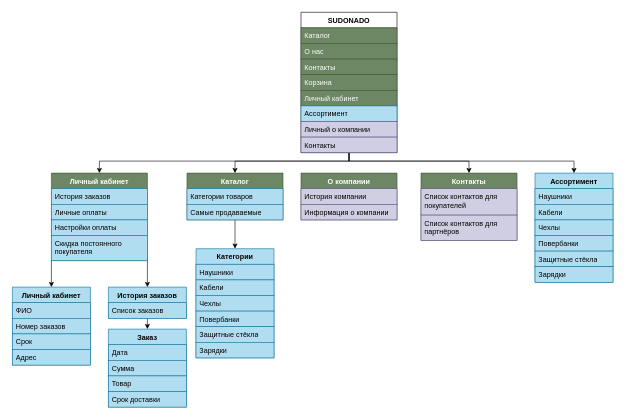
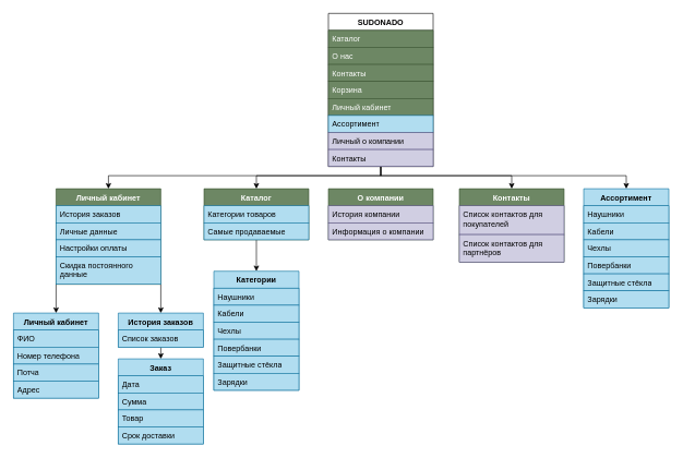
  <mxCell id="0" />
  <mxCell id="1" parent="0" />
  <mxCell id="2" style="edgeStyle=orthogonalEdgeStyle;rounded=0;orthogonalLoop=1;jettySize=auto;html=1;exitX=0.5;exitY=1;exitDx=0;exitDy=0;entryX=0.5;entryY=0;entryDx=0;entryDy=0;" parent="1" source="6" target="49" edge="1"><mxGeometry relative="1" as="geometry"><Array as="points"><mxPoint x="581" y="268" /><mxPoint x="391" y="268" /></Array></mxGeometry></mxCell>
  <mxCell id="3" style="edgeStyle=orthogonalEdgeStyle;rounded=0;orthogonalLoop=1;jettySize=auto;html=1;exitX=0.5;exitY=1;exitDx=0;exitDy=0;entryX=0.5;entryY=0;entryDx=0;entryDy=0;" parent="1" source="6" target="17" edge="1"><mxGeometry relative="1" as="geometry"><Array as="points"><mxPoint x="581" y="268" /><mxPoint x="165" y="268" /></Array></mxGeometry></mxCell>
  <mxCell id="4" style="edgeStyle=orthogonalEdgeStyle;rounded=0;orthogonalLoop=1;jettySize=auto;html=1;exitX=0.5;exitY=1;exitDx=0;exitDy=0;entryX=0.5;entryY=0;entryDx=0;entryDy=0;" parent="1" source="6" target="45" edge="1"><mxGeometry relative="1" as="geometry"><Array as="points"><mxPoint x="581" y="268" /><mxPoint x="781" y="268" /></Array></mxGeometry></mxCell>
  <mxCell id="5" style="edgeStyle=orthogonalEdgeStyle;rounded=0;orthogonalLoop=1;jettySize=auto;html=1;exitX=0.5;exitY=1;exitDx=0;exitDy=0;entryX=0.5;entryY=0;entryDx=0;entryDy=0;" parent="1" source="6" target="52" edge="1"><mxGeometry relative="1" as="geometry"><Array as="points"><mxPoint x="581" y="268" /><mxPoint x="956" y="268" /></Array></mxGeometry></mxCell>
  <mxCell id="6" value="SUDONADO" style="swimlane;fontStyle=1;align=center;verticalAlign=top;childLayout=stackLayout;horizontal=1;startSize=26;horizontalStack=0;resizeParent=1;resizeParentMax=0;resizeLast=0;collapsible=1;marginBottom=0;whiteSpace=wrap;html=1;" parent="1" vertex="1"><mxGeometry x="501" y="20" width="160" height="234" as="geometry" /></mxCell>
  <mxCell id="7" value="Каталог" style="text;strokeColor=#3A5431;fillColor=#6d8764;align=left;verticalAlign=top;spacingLeft=4;spacingRight=4;overflow=hidden;rotatable=0;points=[[0,0.5],[1,0.5]];portConstraint=eastwest;whiteSpace=wrap;html=1;labelBackgroundColor=none;fontColor=#ffffff;" parent="6" vertex="1"><mxGeometry y="26" width="160" height="26" as="geometry" /></mxCell>
  <mxCell id="8" value="О нас" style="text;strokeColor=#3A5431;fillColor=#6d8764;align=left;verticalAlign=top;spacingLeft=4;spacingRight=4;overflow=hidden;rotatable=0;points=[[0,0.5],[1,0.5]];portConstraint=eastwest;whiteSpace=wrap;labelBackgroundColor=none;labelBorderColor=none;html=1;fontColor=#ffffff;" parent="6" vertex="1"><mxGeometry y="52" width="160" height="26" as="geometry" /></mxCell>
  <mxCell id="9" value="Контакты" style="text;strokeColor=#3A5431;fillColor=#6d8764;align=left;verticalAlign=top;spacingLeft=4;spacingRight=4;overflow=hidden;rotatable=0;points=[[0,0.5],[1,0.5]];portConstraint=eastwest;whiteSpace=wrap;html=1;labelBackgroundColor=none;fontColor=#ffffff;" parent="6" vertex="1"><mxGeometry y="78" width="160" height="26" as="geometry" /></mxCell>
  <mxCell id="10" value="Корзина" style="text;strokeColor=#3A5431;fillColor=#6d8764;align=left;verticalAlign=top;spacingLeft=4;spacingRight=4;overflow=hidden;rotatable=0;points=[[0,0.5],[1,0.5]];portConstraint=eastwest;whiteSpace=wrap;labelBackgroundColor=none;labelBorderColor=none;html=1;fontColor=#ffffff;" parent="6" vertex="1"><mxGeometry y="104" width="160" height="26" as="geometry" /></mxCell>
  <mxCell id="11" value="Личный кабинет" style="text;strokeColor=#3A5431;fillColor=#6d8764;align=left;verticalAlign=top;spacingLeft=4;spacingRight=4;overflow=hidden;rotatable=0;points=[[0,0.5],[1,0.5]];portConstraint=eastwest;whiteSpace=wrap;labelBackgroundColor=none;labelBorderColor=none;html=1;fontColor=#ffffff;" parent="6" vertex="1"><mxGeometry y="130" width="160" height="26" as="geometry" /></mxCell>
  <mxCell id="12" value="Ассортимент" style="text;strokeColor=#10739e;fillColor=#b1ddf0;align=left;verticalAlign=top;spacingLeft=4;spacingRight=4;overflow=hidden;rotatable=0;points=[[0,0.5],[1,0.5]];portConstraint=eastwest;whiteSpace=wrap;html=1;" parent="6" vertex="1"><mxGeometry y="156" width="160" height="26" as="geometry" /></mxCell>
  <mxCell id="13" value="Личный о компании" style="text;strokeColor=#56517e;fillColor=#d0cee2;align=left;verticalAlign=top;spacingLeft=4;spacingRight=4;overflow=hidden;rotatable=0;points=[[0,0.5],[1,0.5]];portConstraint=eastwest;whiteSpace=wrap;html=1;" parent="6" vertex="1"><mxGeometry y="182" width="160" height="26" as="geometry" /></mxCell>
  <mxCell id="14" value="Контакты" style="text;strokeColor=#56517e;fillColor=#d0cee2;align=left;verticalAlign=top;spacingLeft=4;spacingRight=4;overflow=hidden;rotatable=0;points=[[0,0.5],[1,0.5]];portConstraint=eastwest;whiteSpace=wrap;html=1;" parent="6" vertex="1"><mxGeometry y="208" width="160" height="26" as="geometry" /></mxCell>
  <mxCell id="15" style="edgeStyle=orthogonalEdgeStyle;rounded=0;orthogonalLoop=1;jettySize=auto;html=1;exitX=1;exitY=1;exitDx=0;exitDy=0;entryX=0.5;entryY=0;entryDx=0;entryDy=0;" parent="1" source="17" target="28" edge="1"><mxGeometry relative="1" as="geometry" /></mxCell>
  <mxCell id="16" style="edgeStyle=orthogonalEdgeStyle;rounded=0;orthogonalLoop=1;jettySize=auto;html=1;exitX=0;exitY=1;exitDx=0;exitDy=0;entryX=0.5;entryY=0;entryDx=0;entryDy=0;" parent="1" source="17" target="22" edge="1"><mxGeometry relative="1" as="geometry" /></mxCell>
  <mxCell id="17" value="Личный кабинет" style="swimlane;fontStyle=1;align=center;verticalAlign=top;childLayout=stackLayout;horizontal=1;startSize=26;horizontalStack=0;resizeParent=1;resizeParentMax=0;resizeLast=0;collapsible=1;marginBottom=0;whiteSpace=wrap;html=1;fillColor=#6d8764;strokeColor=#3A5431;fontColor=#ffffff;" parent="1" vertex="1"><mxGeometry x="85" y="288" width="160" height="146" as="geometry" /></mxCell>
  <mxCell id="18" value="История заказов" style="text;strokeColor=#10739e;fillColor=#b1ddf0;align=left;verticalAlign=top;spacingLeft=4;spacingRight=4;overflow=hidden;rotatable=0;points=[[0,0.5],[1,0.5]];portConstraint=eastwest;whiteSpace=wrap;html=1;" parent="17" vertex="1"><mxGeometry y="26" width="160" height="26" as="geometry" /></mxCell>
- <mxCell id="19" value="Личные оплаты" style="text;strokeColor=#10739e;fillColor=#b1ddf0;align=left;verticalAlign=top;spacingLeft=4;spacingRight=4;overflow=hidden;rotatable=0;points=[[0,0.5],[1,0.5]];portConstraint=eastwest;whiteSpace=wrap;html=1;" parent="17" vertex="1"><mxGeometry y="52" width="160" height="26" as="geometry" /></mxCell>
+ <mxCell id="19" value="Личные данные" style="text;strokeColor=#10739e;fillColor=#b1ddf0;align=left;verticalAlign=top;spacingLeft=4;spacingRight=4;overflow=hidden;rotatable=0;points=[[0,0.5],[1,0.5]];portConstraint=eastwest;whiteSpace=wrap;html=1;" parent="17" vertex="1"><mxGeometry y="52" width="160" height="26" as="geometry" /></mxCell>
  <mxCell id="20" value="&lt;div&gt;Настройки оплаты&lt;/div&gt;&lt;div&gt;&lt;br&gt;&lt;/div&gt;" style="text;strokeColor=#10739e;fillColor=#b1ddf0;align=left;verticalAlign=top;spacingLeft=4;spacingRight=4;overflow=hidden;rotatable=0;points=[[0,0.5],[1,0.5]];portConstraint=eastwest;whiteSpace=wrap;html=1;" parent="17" vertex="1"><mxGeometry y="78" width="160" height="26" as="geometry" /></mxCell>
- <mxCell id="21" value="&lt;div&gt;Скидка постоянного покупателя&lt;/div&gt;&lt;div&gt;&lt;br&gt;&lt;/div&gt;" style="text;strokeColor=#10739e;fillColor=#b1ddf0;align=left;verticalAlign=top;spacingLeft=4;spacingRight=4;overflow=hidden;rotatable=0;points=[[0,0.5],[1,0.5]];portConstraint=eastwest;whiteSpace=wrap;html=1;" parent="17" vertex="1"><mxGeometry y="104" width="160" height="42" as="geometry" /></mxCell>
+ <mxCell id="21" value="&lt;div&gt;Скидка постоянного данные&lt;/div&gt;&lt;div&gt;&lt;br&gt;&lt;/div&gt;" style="text;strokeColor=#10739e;fillColor=#b1ddf0;align=left;verticalAlign=top;spacingLeft=4;spacingRight=4;overflow=hidden;rotatable=0;points=[[0,0.5],[1,0.5]];portConstraint=eastwest;whiteSpace=wrap;html=1;" parent="17" vertex="1"><mxGeometry y="104" width="160" height="42" as="geometry" /></mxCell>
  <mxCell id="22" value="Личный кабинет" style="swimlane;fontStyle=1;align=center;verticalAlign=top;childLayout=stackLayout;horizontal=1;startSize=26;horizontalStack=0;resizeParent=1;resizeParentMax=0;resizeLast=0;collapsible=1;marginBottom=0;whiteSpace=wrap;html=1;fillColor=#b1ddf0;strokeColor=#10739e;" parent="1" vertex="1"><mxGeometry x="20" y="478" width="130" height="130" as="geometry" /></mxCell>
  <mxCell id="23" value="ФИО" style="text;strokeColor=#10739e;fillColor=#b1ddf0;align=left;verticalAlign=top;spacingLeft=4;spacingRight=4;overflow=hidden;rotatable=0;points=[[0,0.5],[1,0.5]];portConstraint=eastwest;whiteSpace=wrap;html=1;" parent="22" vertex="1"><mxGeometry y="26" width="130" height="26" as="geometry" /></mxCell>
- <mxCell id="24" value="Номер заказов" style="text;strokeColor=#10739e;fillColor=#b1ddf0;align=left;verticalAlign=top;spacingLeft=4;spacingRight=4;overflow=hidden;rotatable=0;points=[[0,0.5],[1,0.5]];portConstraint=eastwest;whiteSpace=wrap;html=1;" parent="22" vertex="1"><mxGeometry y="52" width="130" height="26" as="geometry" /></mxCell>
- <mxCell id="25" value="&lt;div&gt;Срок&lt;/div&gt;&lt;div&gt;&lt;br&gt;&lt;/div&gt;" style="text;strokeColor=#10739e;fillColor=#b1ddf0;align=left;verticalAlign=top;spacingLeft=4;spacingRight=4;overflow=hidden;rotatable=0;points=[[0,0.5],[1,0.5]];portConstraint=eastwest;whiteSpace=wrap;html=1;" parent="22" vertex="1"><mxGeometry y="78" width="130" height="26" as="geometry" /></mxCell>
+ <mxCell id="24" value="Номер телефона" style="text;strokeColor=#10739e;fillColor=#b1ddf0;align=left;verticalAlign=top;spacingLeft=4;spacingRight=4;overflow=hidden;rotatable=0;points=[[0,0.5],[1,0.5]];portConstraint=eastwest;whiteSpace=wrap;html=1;" parent="22" vertex="1"><mxGeometry y="52" width="130" height="26" as="geometry" /></mxCell>
+ <mxCell id="25" value="&lt;div&gt;Потча&lt;/div&gt;&lt;div&gt;&lt;br&gt;&lt;/div&gt;" style="text;strokeColor=#10739e;fillColor=#b1ddf0;align=left;verticalAlign=top;spacingLeft=4;spacingRight=4;overflow=hidden;rotatable=0;points=[[0,0.5],[1,0.5]];portConstraint=eastwest;whiteSpace=wrap;html=1;" parent="22" vertex="1"><mxGeometry y="78" width="130" height="26" as="geometry" /></mxCell>
  <mxCell id="26" value="Адрес" style="text;strokeColor=#10739e;fillColor=#b1ddf0;align=left;verticalAlign=top;spacingLeft=4;spacingRight=4;overflow=hidden;rotatable=0;points=[[0,0.5],[1,0.5]];portConstraint=eastwest;whiteSpace=wrap;html=1;" parent="22" vertex="1"><mxGeometry y="104" width="130" height="26" as="geometry" /></mxCell>
  <mxCell id="27" style="edgeStyle=orthogonalEdgeStyle;rounded=0;orthogonalLoop=1;jettySize=auto;html=1;exitX=0.5;exitY=1;exitDx=0;exitDy=0;entryX=0.5;entryY=0;entryDx=0;entryDy=0;" parent="1" source="28" target="30" edge="1"><mxGeometry relative="1" as="geometry" /></mxCell>
  <mxCell id="28" value="&lt;div&gt;История заказов&lt;/div&gt;&lt;div&gt;&lt;br&gt;&lt;/div&gt;" style="swimlane;fontStyle=1;align=center;verticalAlign=top;childLayout=stackLayout;horizontal=1;startSize=26;horizontalStack=0;resizeParent=1;resizeParentMax=0;resizeLast=0;collapsible=1;marginBottom=0;whiteSpace=wrap;html=1;fillColor=#b1ddf0;strokeColor=#10739e;" parent="1" vertex="1"><mxGeometry x="180" y="478" width="130" height="52" as="geometry" /></mxCell>
  <mxCell id="29" value="Список заказов" style="text;strokeColor=#10739e;fillColor=#b1ddf0;align=left;verticalAlign=top;spacingLeft=4;spacingRight=4;overflow=hidden;rotatable=0;points=[[0,0.5],[1,0.5]];portConstraint=eastwest;whiteSpace=wrap;html=1;" parent="28" vertex="1"><mxGeometry y="26" width="130" height="26" as="geometry" /></mxCell>
  <mxCell id="30" value="Заказ" style="swimlane;fontStyle=1;align=center;verticalAlign=top;childLayout=stackLayout;horizontal=1;startSize=26;horizontalStack=0;resizeParent=1;resizeParentMax=0;resizeLast=0;collapsible=1;marginBottom=0;whiteSpace=wrap;html=1;fillColor=#b1ddf0;strokeColor=#10739e;" parent="1" vertex="1"><mxGeometry x="180" y="548" width="130" height="130" as="geometry" /></mxCell>
  <mxCell id="31" value="Дата" style="text;strokeColor=#10739e;fillColor=#b1ddf0;align=left;verticalAlign=top;spacingLeft=4;spacingRight=4;overflow=hidden;rotatable=0;points=[[0,0.5],[1,0.5]];portConstraint=eastwest;whiteSpace=wrap;html=1;" parent="30" vertex="1"><mxGeometry y="26" width="130" height="26" as="geometry" /></mxCell>
  <mxCell id="32" value="Сумма" style="text;strokeColor=#10739e;fillColor=#b1ddf0;align=left;verticalAlign=top;spacingLeft=4;spacingRight=4;overflow=hidden;rotatable=0;points=[[0,0.5],[1,0.5]];portConstraint=eastwest;whiteSpace=wrap;html=1;" parent="30" vertex="1"><mxGeometry y="52" width="130" height="26" as="geometry" /></mxCell>
  <mxCell id="33" value="Товар" style="text;strokeColor=#10739e;fillColor=#b1ddf0;align=left;verticalAlign=top;spacingLeft=4;spacingRight=4;overflow=hidden;rotatable=0;points=[[0,0.5],[1,0.5]];portConstraint=eastwest;whiteSpace=wrap;html=1;" parent="30" vertex="1"><mxGeometry y="78" width="130" height="26" as="geometry" /></mxCell>
  <mxCell id="34" value="Срок доставки" style="text;strokeColor=#10739e;fillColor=#b1ddf0;align=left;verticalAlign=top;spacingLeft=4;spacingRight=4;overflow=hidden;rotatable=0;points=[[0,0.5],[1,0.5]];portConstraint=eastwest;whiteSpace=wrap;html=1;" parent="30" vertex="1"><mxGeometry y="104" width="130" height="26" as="geometry" /></mxCell>
  <mxCell id="35" value="Категории" style="swimlane;fontStyle=1;align=center;verticalAlign=top;childLayout=stackLayout;horizontal=1;startSize=26;horizontalStack=0;resizeParent=1;resizeParentMax=0;resizeLast=0;collapsible=1;marginBottom=0;whiteSpace=wrap;html=1;fillColor=#b1ddf0;strokeColor=#10739e;" parent="1" vertex="1"><mxGeometry x="326" y="414" width="130" height="182" as="geometry" /></mxCell>
  <mxCell id="36" value="Наушники" style="text;strokeColor=#10739e;fillColor=#b1ddf0;align=left;verticalAlign=top;spacingLeft=4;spacingRight=4;overflow=hidden;rotatable=0;points=[[0,0.5],[1,0.5]];portConstraint=eastwest;whiteSpace=wrap;html=1;" parent="35" vertex="1"><mxGeometry y="26" width="130" height="26" as="geometry" /></mxCell>
  <mxCell id="37" value="Кабели" style="text;strokeColor=#10739e;fillColor=#b1ddf0;align=left;verticalAlign=top;spacingLeft=4;spacingRight=4;overflow=hidden;rotatable=0;points=[[0,0.5],[1,0.5]];portConstraint=eastwest;whiteSpace=wrap;html=1;" parent="35" vertex="1"><mxGeometry y="52" width="130" height="26" as="geometry" /></mxCell>
  <mxCell id="38" value="Чехлы" style="text;strokeColor=#10739e;fillColor=#b1ddf0;align=left;verticalAlign=top;spacingLeft=4;spacingRight=4;overflow=hidden;rotatable=0;points=[[0,0.5],[1,0.5]];portConstraint=eastwest;whiteSpace=wrap;html=1;" parent="35" vertex="1"><mxGeometry y="78" width="130" height="26" as="geometry" /></mxCell>
  <mxCell id="39" value="Повербанки" style="text;strokeColor=#10739e;fillColor=#b1ddf0;align=left;verticalAlign=top;spacingLeft=4;spacingRight=4;overflow=hidden;rotatable=0;points=[[0,0.5],[1,0.5]];portConstraint=eastwest;whiteSpace=wrap;html=1;" parent="35" vertex="1"><mxGeometry y="104" width="130" height="26" as="geometry" /></mxCell>
  <mxCell id="40" value="Защитные стёкла" style="text;strokeColor=#10739e;fillColor=#b1ddf0;align=left;verticalAlign=top;spacingLeft=4;spacingRight=4;overflow=hidden;rotatable=0;points=[[0,0.5],[1,0.5]];portConstraint=eastwest;whiteSpace=wrap;html=1;" parent="35" vertex="1"><mxGeometry y="130" width="130" height="26" as="geometry" /></mxCell>
  <mxCell id="41" value="&lt;div&gt;Зарядки&lt;/div&gt;&lt;div&gt;&lt;br&gt;&lt;/div&gt;" style="text;strokeColor=#10739e;fillColor=#b1ddf0;align=left;verticalAlign=top;spacingLeft=4;spacingRight=4;overflow=hidden;rotatable=0;points=[[0,0.5],[1,0.5]];portConstraint=eastwest;whiteSpace=wrap;html=1;" parent="35" vertex="1"><mxGeometry y="156" width="130" height="26" as="geometry" /></mxCell>
  <mxCell id="42" value="О компании" style="swimlane;fontStyle=1;align=center;verticalAlign=top;childLayout=stackLayout;horizontal=1;startSize=26;horizontalStack=0;resizeParent=1;resizeParentMax=0;resizeLast=0;collapsible=1;marginBottom=0;whiteSpace=wrap;html=1;fillColor=#6d8764;strokeColor=#3A5431;fontColor=#ffffff;" parent="1" vertex="1"><mxGeometry x="501" y="288" width="160" height="78" as="geometry" /></mxCell>
  <mxCell id="43" value="История компании" style="text;strokeColor=#56517e;fillColor=#d0cee2;align=left;verticalAlign=top;spacingLeft=4;spacingRight=4;overflow=hidden;rotatable=0;points=[[0,0.5],[1,0.5]];portConstraint=eastwest;whiteSpace=wrap;html=1;" parent="42" vertex="1"><mxGeometry y="26" width="160" height="26" as="geometry" /></mxCell>
  <mxCell id="44" value="Информация о компании" style="text;strokeColor=#56517e;fillColor=#d0cee2;align=left;verticalAlign=top;spacingLeft=4;spacingRight=4;overflow=hidden;rotatable=0;points=[[0,0.5],[1,0.5]];portConstraint=eastwest;whiteSpace=wrap;html=1;" parent="42" vertex="1"><mxGeometry y="52" width="160" height="26" as="geometry" /></mxCell>
  <mxCell id="45" value="Контакты" style="swimlane;fontStyle=1;align=center;verticalAlign=top;childLayout=stackLayout;horizontal=1;startSize=26;horizontalStack=0;resizeParent=1;resizeParentMax=0;resizeLast=0;collapsible=1;marginBottom=0;whiteSpace=wrap;html=1;fillColor=#6d8764;strokeColor=#3A5431;fontColor=#ffffff;" parent="1" vertex="1"><mxGeometry x="701" y="288" width="160" height="112" as="geometry" /></mxCell>
  <mxCell id="46" value="Список контактов для покупателей" style="text;strokeColor=#56517e;fillColor=#d0cee2;align=left;verticalAlign=top;spacingLeft=4;spacingRight=4;overflow=hidden;rotatable=0;points=[[0,0.5],[1,0.5]];portConstraint=eastwest;whiteSpace=wrap;html=1;" parent="45" vertex="1"><mxGeometry y="26" width="160" height="44" as="geometry" /></mxCell>
  <mxCell id="47" value="Список контактов для партнёров" style="text;strokeColor=#56517e;fillColor=#d0cee2;align=left;verticalAlign=top;spacingLeft=4;spacingRight=4;overflow=hidden;rotatable=0;points=[[0,0.5],[1,0.5]];portConstraint=eastwest;whiteSpace=wrap;html=1;" parent="45" vertex="1"><mxGeometry y="70" width="160" height="42" as="geometry" /></mxCell>
  <mxCell id="48" style="edgeStyle=orthogonalEdgeStyle;rounded=0;orthogonalLoop=1;jettySize=auto;html=1;exitX=0.5;exitY=1;exitDx=0;exitDy=0;entryX=0.5;entryY=0;entryDx=0;entryDy=0;" parent="1" source="49" target="35" edge="1"><mxGeometry relative="1" as="geometry" /></mxCell>
  <mxCell id="49" value="Каталог" style="swimlane;fontStyle=1;align=center;verticalAlign=top;childLayout=stackLayout;horizontal=1;startSize=26;horizontalStack=0;resizeParent=1;resizeParentMax=0;resizeLast=0;collapsible=1;marginBottom=0;whiteSpace=wrap;html=1;fillColor=#6d8764;strokeColor=#3A5431;fontColor=#ffffff;" parent="1" vertex="1"><mxGeometry x="311" y="288" width="160" height="78" as="geometry" /></mxCell>
  <mxCell id="50" value="Категории товаров" style="text;strokeColor=#10739e;fillColor=#b1ddf0;align=left;verticalAlign=top;spacingLeft=4;spacingRight=4;overflow=hidden;rotatable=0;points=[[0,0.5],[1,0.5]];portConstraint=eastwest;whiteSpace=wrap;html=1;" parent="49" vertex="1"><mxGeometry y="26" width="160" height="26" as="geometry" /></mxCell>
  <mxCell id="51" value="Самые продаваемые" style="text;strokeColor=#10739e;fillColor=#b1ddf0;align=left;verticalAlign=top;spacingLeft=4;spacingRight=4;overflow=hidden;rotatable=0;points=[[0,0.5],[1,0.5]];portConstraint=eastwest;whiteSpace=wrap;html=1;" parent="49" vertex="1"><mxGeometry y="52" width="160" height="26" as="geometry" /></mxCell>
  <mxCell id="52" value="Ассортимент&lt;br&gt;" style="swimlane;fontStyle=1;align=center;verticalAlign=top;childLayout=stackLayout;horizontal=1;startSize=26;horizontalStack=0;resizeParent=1;resizeParentMax=0;resizeLast=0;collapsible=1;marginBottom=0;whiteSpace=wrap;html=1;fillColor=#b1ddf0;strokeColor=#10739e;" parent="1" vertex="1"><mxGeometry x="891" y="288" width="130" height="182" as="geometry" /></mxCell>
  <mxCell id="53" value="Наушники" style="text;strokeColor=#10739e;fillColor=#b1ddf0;align=left;verticalAlign=top;spacingLeft=4;spacingRight=4;overflow=hidden;rotatable=0;points=[[0,0.5],[1,0.5]];portConstraint=eastwest;whiteSpace=wrap;html=1;" parent="52" vertex="1"><mxGeometry y="26" width="130" height="26" as="geometry" /></mxCell>
  <mxCell id="54" value="Кабели" style="text;strokeColor=#10739e;fillColor=#b1ddf0;align=left;verticalAlign=top;spacingLeft=4;spacingRight=4;overflow=hidden;rotatable=0;points=[[0,0.5],[1,0.5]];portConstraint=eastwest;whiteSpace=wrap;html=1;" parent="52" vertex="1"><mxGeometry y="52" width="130" height="26" as="geometry" /></mxCell>
  <mxCell id="55" value="Чехлы" style="text;strokeColor=#10739e;fillColor=#b1ddf0;align=left;verticalAlign=top;spacingLeft=4;spacingRight=4;overflow=hidden;rotatable=0;points=[[0,0.5],[1,0.5]];portConstraint=eastwest;whiteSpace=wrap;html=1;" parent="52" vertex="1"><mxGeometry y="78" width="130" height="26" as="geometry" /></mxCell>
  <mxCell id="56" value="Повербанки" style="text;strokeColor=#10739e;fillColor=#b1ddf0;align=left;verticalAlign=top;spacingLeft=4;spacingRight=4;overflow=hidden;rotatable=0;points=[[0,0.5],[1,0.5]];portConstraint=eastwest;whiteSpace=wrap;html=1;" parent="52" vertex="1"><mxGeometry y="104" width="130" height="26" as="geometry" /></mxCell>
  <mxCell id="57" value="Защитные стёкла" style="text;strokeColor=#10739e;fillColor=#b1ddf0;align=left;verticalAlign=top;spacingLeft=4;spacingRight=4;overflow=hidden;rotatable=0;points=[[0,0.5],[1,0.5]];portConstraint=eastwest;whiteSpace=wrap;html=1;" parent="52" vertex="1"><mxGeometry y="130" width="130" height="26" as="geometry" /></mxCell>
  <mxCell id="58" value="&lt;div&gt;Зарядки&lt;/div&gt;&lt;div&gt;&lt;br&gt;&lt;/div&gt;" style="text;strokeColor=#10739e;fillColor=#b1ddf0;align=left;verticalAlign=top;spacingLeft=4;spacingRight=4;overflow=hidden;rotatable=0;points=[[0,0.5],[1,0.5]];portConstraint=eastwest;whiteSpace=wrap;html=1;" parent="52" vertex="1"><mxGeometry y="156" width="130" height="26" as="geometry" /></mxCell>
